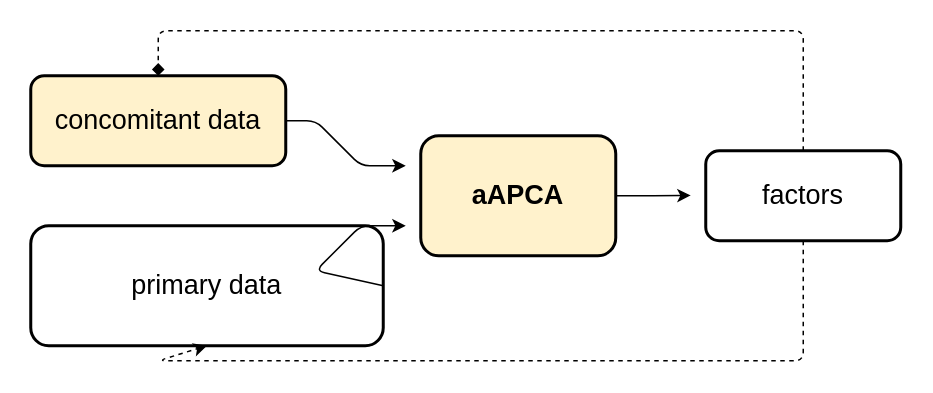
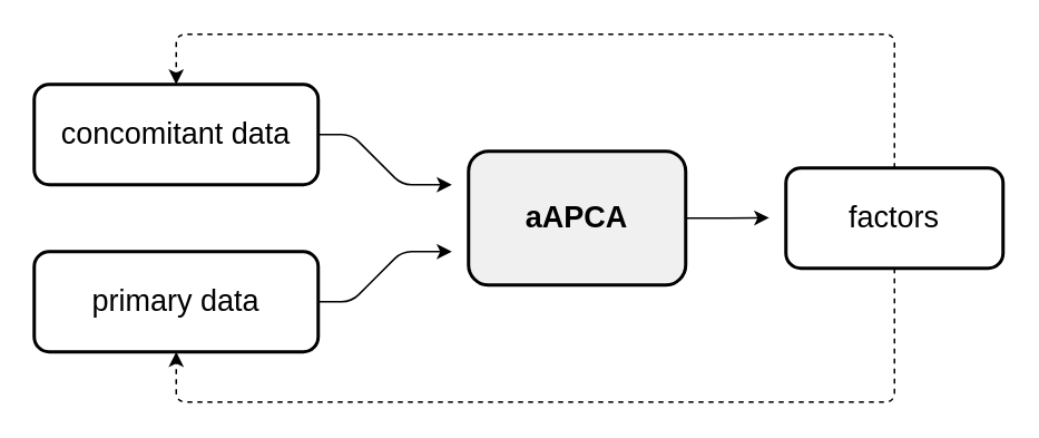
  <mxCell id="0" />
  <mxCell id="1" parent="0" />
- <mxCell id="2" value="&lt;font style=&quot;font-size: 18px&quot;&gt;concomitant data&lt;/font&gt;" style="rounded=1;whiteSpace=wrap;html=1;strokeWidth=2;fillColor=#fff2cc;" vertex="1" parent="1"><mxGeometry x="20" y="50" width="170" height="60" as="geometry" /></mxCell>
- <mxCell id="3" value="&lt;font style=&quot;font-size: 18px&quot;&gt;primary data&lt;/font&gt;" style="rounded=1;whiteSpace=wrap;html=1;strokeWidth=2;" vertex="1" parent="1"><mxGeometry x="20" y="150" width="235" height="80" as="geometry" /></mxCell>
+ <mxCell id="2" value="&lt;font style=&quot;font-size: 18px&quot;&gt;concomitant data&lt;/font&gt;" style="rounded=1;whiteSpace=wrap;html=1;strokeWidth=2;" vertex="1" parent="1"><mxGeometry x="20" y="50" width="170" height="60" as="geometry" /></mxCell>
+ <mxCell id="3" value="&lt;font style=&quot;font-size: 18px&quot;&gt;primary data&lt;/font&gt;" style="rounded=1;whiteSpace=wrap;html=1;strokeWidth=2;" vertex="1" parent="1"><mxGeometry x="20" y="150" width="170" height="60" as="geometry" /></mxCell>
  <mxCell id="4" value="" style="endArrow=classic;html=1;exitX=1;exitY=0.5;exitDx=0;exitDy=0;arcSize=12;" edge="1" parent="1" source="2"><mxGeometry width="50" height="50" relative="1" as="geometry"><mxPoint x="180" y="110" as="sourcePoint" /><mxPoint x="270" y="110" as="targetPoint" /><Array as="points"><mxPoint x="210" y="80" /><mxPoint x="240" y="110" /></Array></mxGeometry></mxCell>
  <mxCell id="5" value="" style="endArrow=classic;html=1;exitX=1;exitY=0.5;exitDx=0;exitDy=0;jumpSize=6;arcSize=12;" edge="1" parent="1" source="3"><mxGeometry width="50" height="50" relative="1" as="geometry"><mxPoint x="190" y="90" as="sourcePoint" /><mxPoint x="270" y="150" as="targetPoint" /><Array as="points"><mxPoint x="210" y="180" /><mxPoint x="240" y="150" /></Array></mxGeometry></mxCell>
  <mxCell id="6" value="&lt;font style=&quot;font-size: 18px&quot;&gt;factors&lt;/font&gt;" style="rounded=1;whiteSpace=wrap;html=1;strokeWidth=2;" vertex="1" parent="1"><mxGeometry x="470" y="100" width="130" height="60" as="geometry" /></mxCell>
  <mxCell id="7" style="edgeStyle=orthogonalEdgeStyle;rounded=0;jumpSize=6;orthogonalLoop=1;jettySize=auto;html=1;exitX=1;exitY=0.5;exitDx=0;exitDy=0;" edge="1" parent="1" source="8"><mxGeometry relative="1" as="geometry"><mxPoint x="460" y="129.793" as="targetPoint" /></mxGeometry></mxCell>
- <mxCell id="8" value="&lt;font style=&quot;font-size: 18px&quot;&gt;&lt;b&gt;aAPCA&lt;/b&gt;&lt;/font&gt;" style="rounded=1;whiteSpace=wrap;html=1;strokeWidth=2;fillColor=#fff2cc;" vertex="1" parent="1"><mxGeometry x="280" y="90" width="130" height="80" as="geometry" /></mxCell>
- <mxCell id="9" value="" style="endArrow=diamond;html=1;dashed=1;exitX=0.5;exitY=0;exitDx=0;exitDy=0;entryX=0.5;entryY=0;entryDx=0;entryDy=0;arcSize=12;" edge="1" parent="1" source="6" target="2"><mxGeometry width="50" height="50" relative="1" as="geometry"><mxPoint x="210" y="190" as="sourcePoint" /><mxPoint x="320" y="250" as="targetPoint" /><Array as="points"><mxPoint x="535" y="20" /><mxPoint x="105" y="20" /></Array></mxGeometry></mxCell>
+ <mxCell id="8" value="&lt;font style=&quot;font-size: 18px&quot;&gt;&lt;b&gt;aAPCA&lt;/b&gt;&lt;/font&gt;" style="rounded=1;whiteSpace=wrap;html=1;strokeWidth=2;fillColor=#F0F0F0;" vertex="1" parent="1"><mxGeometry x="280" y="90" width="130" height="80" as="geometry" /></mxCell>
+ <mxCell id="9" value="" style="endArrow=classic;html=1;dashed=1;exitX=0.5;exitY=0;exitDx=0;exitDy=0;entryX=0.5;entryY=0;entryDx=0;entryDy=0;arcSize=12;" edge="1" parent="1" source="6" target="2"><mxGeometry width="50" height="50" relative="1" as="geometry"><mxPoint x="210" y="190" as="sourcePoint" /><mxPoint x="320" y="250" as="targetPoint" /><Array as="points"><mxPoint x="535" y="20" /><mxPoint x="105" y="20" /></Array></mxGeometry></mxCell>
  <mxCell id="10" value="" style="endArrow=classic;html=1;dashed=1;exitX=0.5;exitY=1;exitDx=0;exitDy=0;entryX=0.5;entryY=1;entryDx=0;entryDy=0;arcSize=12;" edge="1" parent="1" source="6" target="3"><mxGeometry width="50" height="50" relative="1" as="geometry"><mxPoint x="545" y="110" as="sourcePoint" /><mxPoint x="115" y="60" as="targetPoint" /><Array as="points"><mxPoint x="535" y="240" /><mxPoint x="105" y="240" /></Array></mxGeometry></mxCell>
